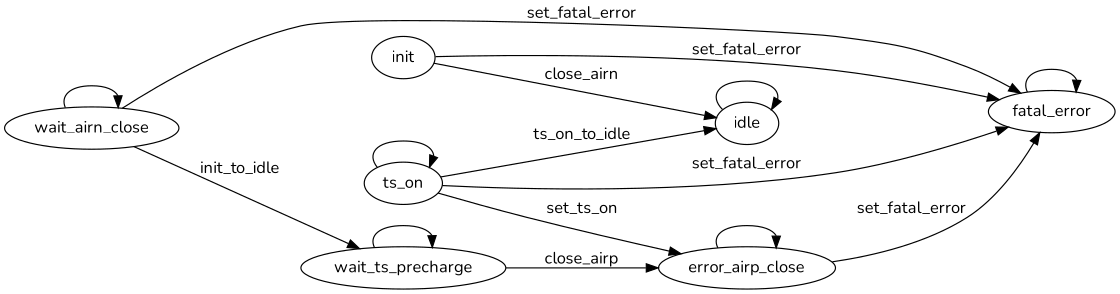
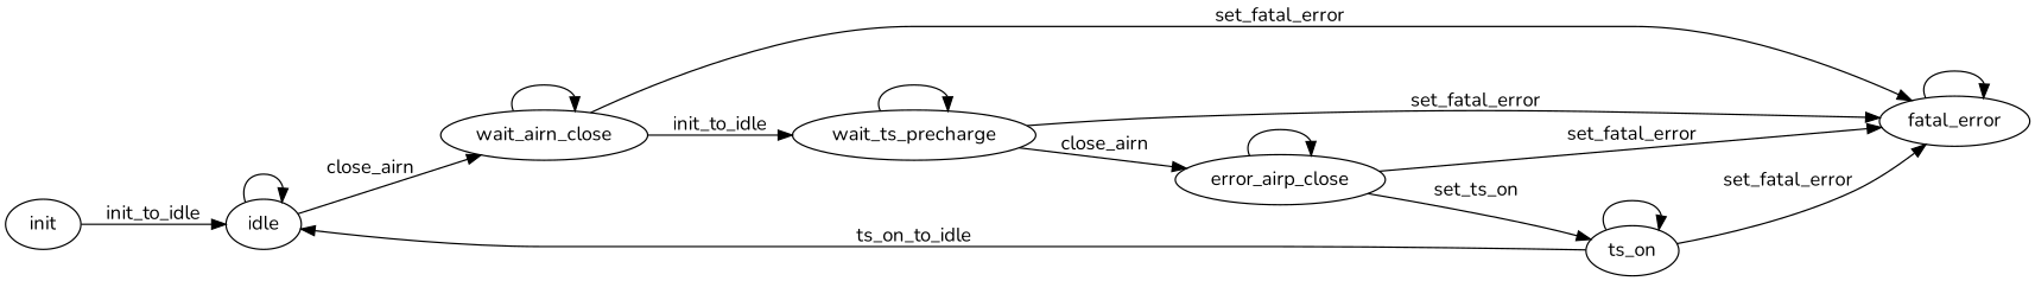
  digraph {
    fontname=Nunito
    rankdir=LR
    node [fontname=Nunito]
    edge [fontname=Nunito]
    init
    idle
    wait_airn_close
    fatal_error
    wait_ts_precharge
    n6 [label=error_airp_close]
    ts_on
-   init -> idle [label=close_airn]
+   init -> idle [label=init_to_idle]
    idle -> idle
+   idle -> wait_airn_close [label=close_airn]
    wait_airn_close -> wait_airn_close
    wait_airn_close -> fatal_error [label=set_fatal_error]
    wait_airn_close -> wait_ts_precharge [label=init_to_idle]
    fatal_error -> fatal_error
-   init -> fatal_error [label=set_fatal_error]
+   wait_ts_precharge -> fatal_error [label=set_fatal_error]
    wait_ts_precharge -> wait_ts_precharge
-   wait_ts_precharge -> n6 [label=close_airp]
+   wait_ts_precharge -> n6 [label=close_airn]
    n6 -> fatal_error [label=set_fatal_error]
    n6 -> n6
-   ts_on -> n6 [label=set_ts_on]
+   n6 -> ts_on [label=set_ts_on]
    ts_on -> idle [label=ts_on_to_idle]
    ts_on -> fatal_error [label=set_fatal_error]
    ts_on -> ts_on
  }
